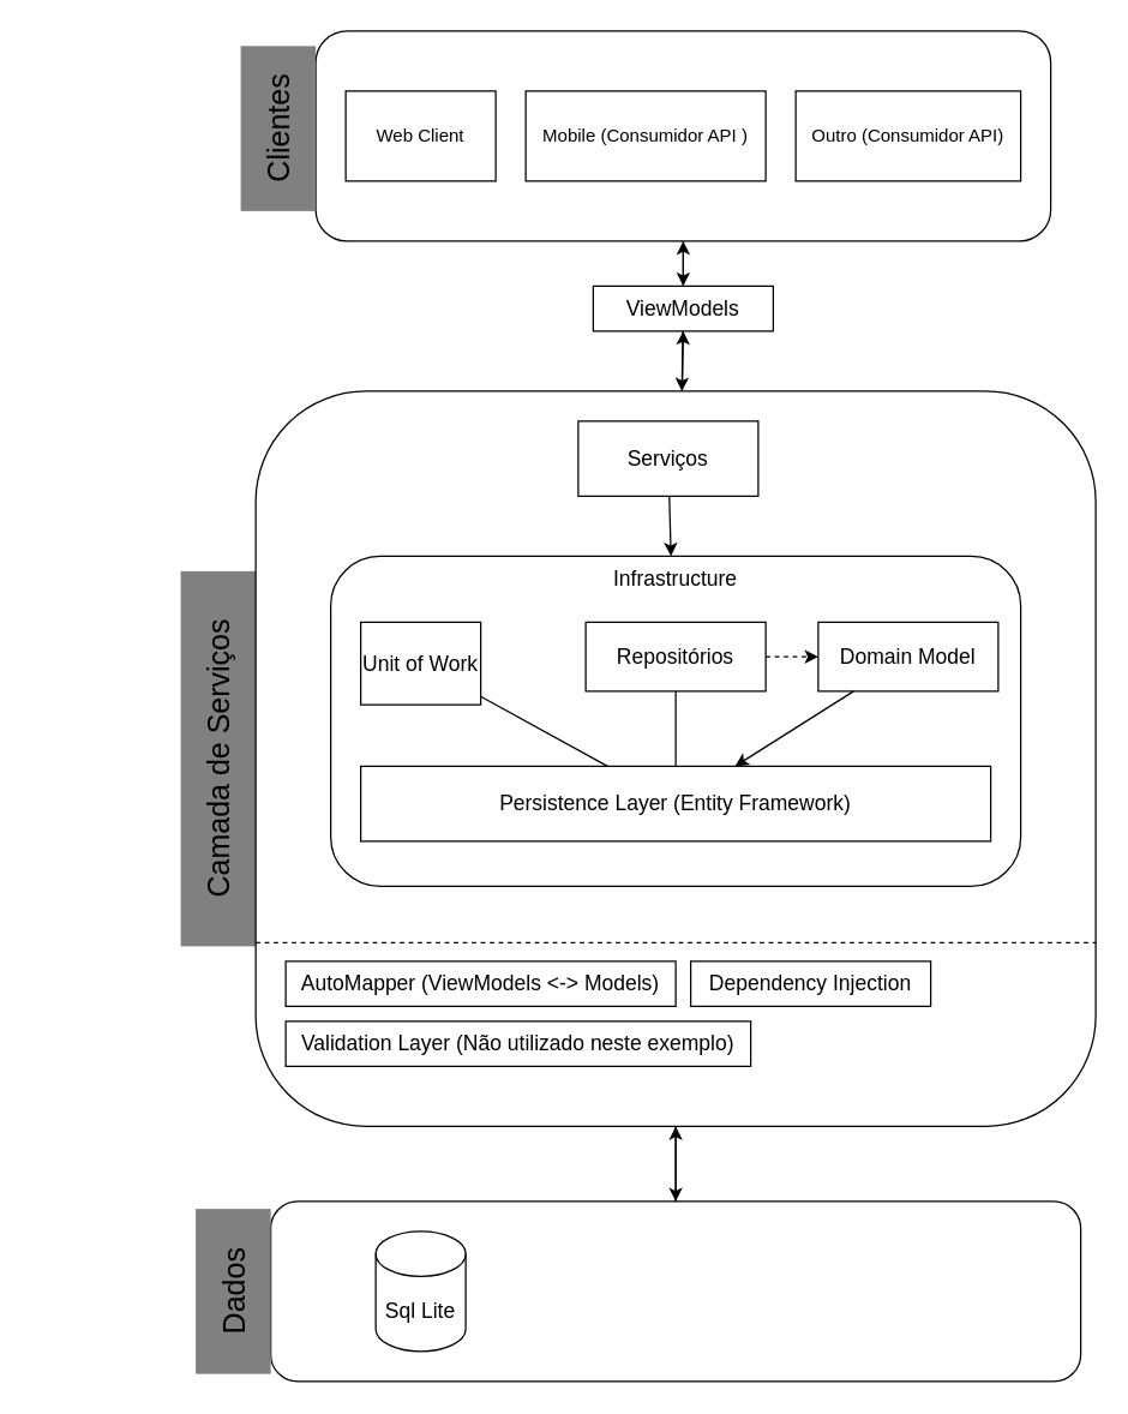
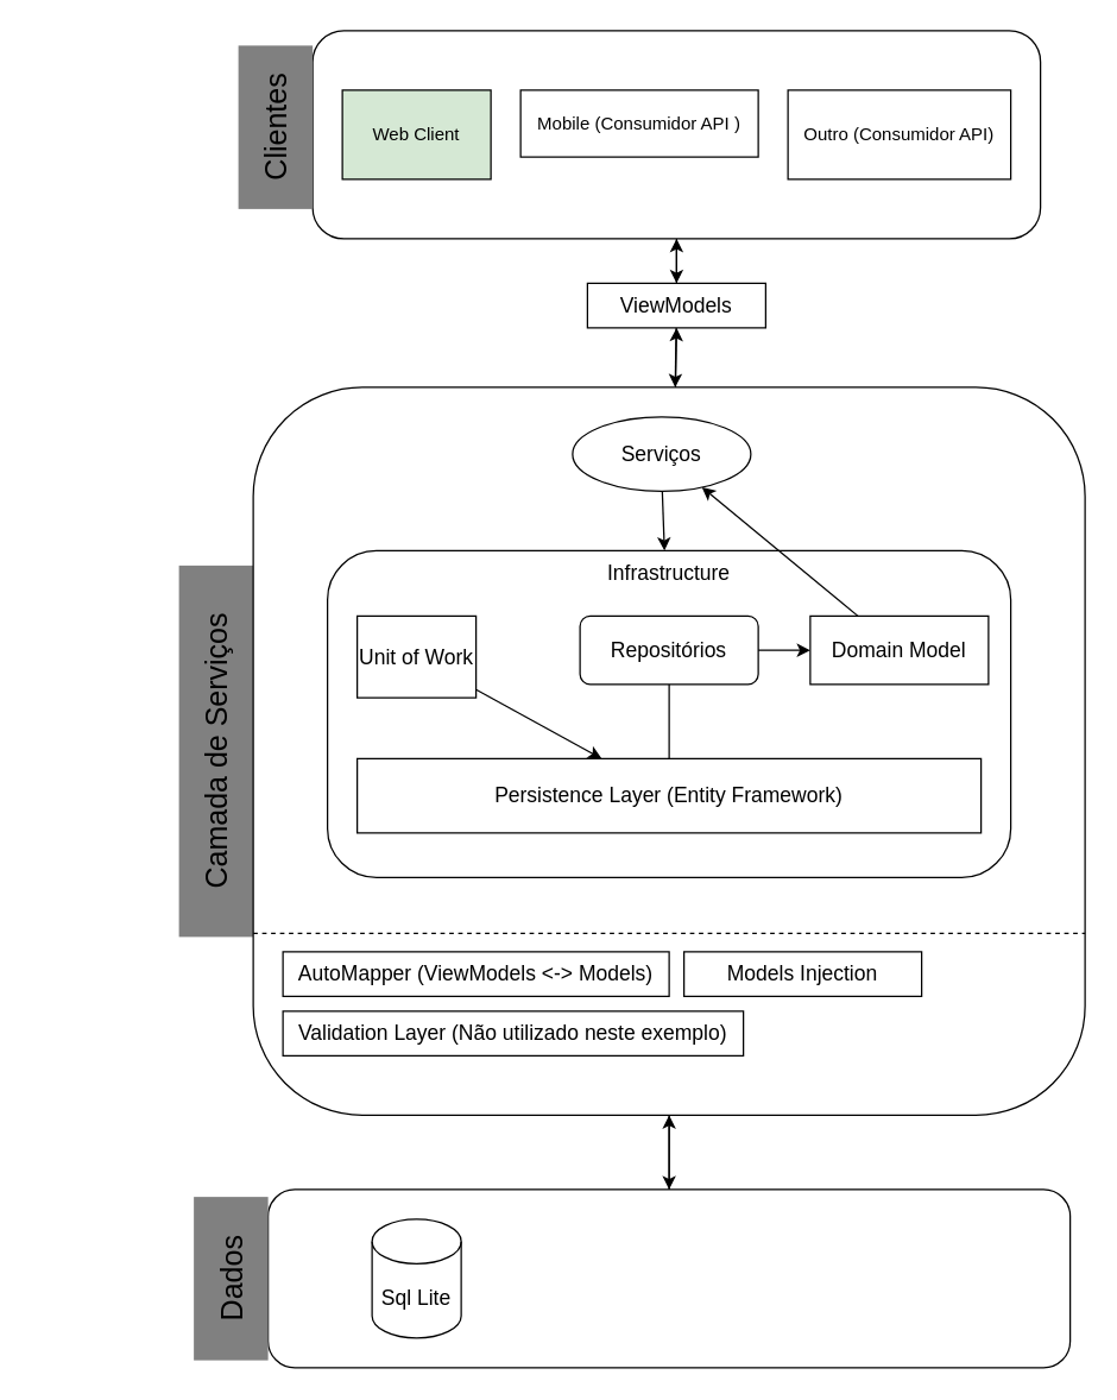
  <mxCell id="0" />
  <mxCell id="1" parent="0" />
  <mxCell id="2" style="edgeStyle=none;html=1;fontSize=14;" edge="1" parent="1" source="3" target="10"><mxGeometry relative="1" as="geometry" /></mxCell>
  <mxCell id="3" value="" style="rounded=1;whiteSpace=wrap;html=1;fillColor=default;" vertex="1" parent="1"><mxGeometry x="210" y="20" width="490" height="140" as="geometry" /></mxCell>
  <mxCell id="4" value="Clientes" style="text;html=1;strokeColor=none;fillColor=#808080;align=center;verticalAlign=middle;whiteSpace=wrap;rounded=0;rotation=-90;fillStyle=solid;strokeWidth=0;fontSize=20;" vertex="1" parent="1"><mxGeometry x="130" y="60" width="110" height="50" as="geometry" /></mxCell>
- <mxCell id="5" value="Web Client" style="rounded=0;whiteSpace=wrap;html=1;" vertex="1" parent="1"><mxGeometry x="230" y="60" width="100" height="60" as="geometry" /></mxCell>
- <mxCell id="6" value="Mobile (Consumidor API )" style="rounded=0;whiteSpace=wrap;html=1;" vertex="1" parent="1"><mxGeometry x="350" y="60" width="160" height="60" as="geometry" /></mxCell>
+ <mxCell id="5" value="Web Client" style="rounded=0;whiteSpace=wrap;html=1;fillColor=#d5e8d4;" vertex="1" parent="1"><mxGeometry x="230" y="60" width="100" height="60" as="geometry" /></mxCell>
+ <mxCell id="6" value="Mobile (Consumidor API )" style="rounded=0;whiteSpace=wrap;html=1;" vertex="1" parent="1"><mxGeometry x="350" y="60" width="160" height="45" as="geometry" /></mxCell>
  <mxCell id="7" value="Outro (Consumidor API)" style="rounded=0;whiteSpace=wrap;html=1;" vertex="1" parent="1"><mxGeometry x="530" y="60" width="150" height="60" as="geometry" /></mxCell>
  <mxCell id="8" style="edgeStyle=none;html=1;fontSize=14;" edge="1" parent="1" source="10" target="14"><mxGeometry relative="1" as="geometry" /></mxCell>
  <mxCell id="9" style="edgeStyle=none;html=1;fontSize=14;" edge="1" parent="1" source="10" target="3"><mxGeometry relative="1" as="geometry" /></mxCell>
  <mxCell id="10" value="ViewModels" style="rounded=0;whiteSpace=wrap;html=1;fillStyle=solid;strokeWidth=1;fontSize=14;fillColor=default;" vertex="1" parent="1"><mxGeometry x="395" y="190" width="120" height="30" as="geometry" /></mxCell>
  <mxCell id="11" style="edgeStyle=none;html=1;entryX=0.5;entryY=1;entryDx=0;entryDy=0;fontSize=14;" edge="1" parent="1" source="14" target="10"><mxGeometry relative="1" as="geometry" /></mxCell>
  <mxCell id="12" value="Camada de Serviços" style="text;html=1;strokeColor=none;fillColor=#808080;align=center;verticalAlign=middle;whiteSpace=wrap;rounded=0;rotation=-90;fillStyle=solid;strokeWidth=0;fontSize=20;" vertex="1" parent="1"><mxGeometry x="20" y="480" width="250" height="50" as="geometry" /></mxCell>
  <mxCell id="13" style="edgeStyle=none;html=1;fontSize=14;" edge="1" parent="1" source="14" target="31"><mxGeometry relative="1" as="geometry" /></mxCell>
  <mxCell id="14" value="&lt;span style=&quot;color: rgba(0, 0, 0, 0); font-family: monospace; font-size: 0px; text-align: start;&quot;&gt;%3CmxGraphModel%3E%3Croot%3E%3CmxCell%20id%3D%220%22%2F%3E%3CmxCell%20id%3D%221%22%20parent%3D%220%22%2F%3E%3CmxCell%20id%3D%222%22%20value%3D%22Clientes%22%20style%3D%22text%3Bhtml%3D1%3BstrokeColor%3Dnone%3BfillColor%3D%23808080%3Balign%3Dcenter%3BverticalAlign%3Dmiddle%3BwhiteSpace%3Dwrap%3Brounded%3D0%3Brotation%3D-90%3BfillStyle%3Dsolid%3BstrokeWidth%3D0%3BfontSize%3D20%3B%22%20vertex%3D%221%22%20parent%3D%221%22%3E%3CmxGeometry%20x%3D%2290%22%20y%3D%22140%22%20width%3D%22110%22%20height%3D%2250%22%20as%3D%22geometry%22%2F%3E%3C%2FmxCell%3E%3C%2Froot%3E%3C%2FmxGraphModel%3E&lt;/span&gt;" style="rounded=1;whiteSpace=wrap;html=1;fillStyle=solid;strokeWidth=1;fontSize=20;fillColor=default;" vertex="1" parent="1"><mxGeometry x="170" y="260" width="560" height="490" as="geometry" /></mxCell>
  <mxCell id="15" value="Infrastructure" style="rounded=1;whiteSpace=wrap;html=1;fillStyle=solid;strokeWidth=1;fontSize=14;fillColor=none;verticalAlign=top;" vertex="1" parent="1"><mxGeometry x="220" y="370" width="460" height="220" as="geometry" /></mxCell>
  <mxCell id="16" style="edgeStyle=none;html=1;fontSize=14;" edge="1" parent="1" source="17" target="15"><mxGeometry relative="1" as="geometry" /></mxCell>
- <mxCell id="17" value="Serviços" style="rounded=0;whiteSpace=wrap;html=1;fillStyle=solid;strokeWidth=1;fontSize=14;fillColor=none;" vertex="1" parent="1"><mxGeometry x="385" y="280" width="120" height="50" as="geometry" /></mxCell>
+ <mxCell id="17" value="Serviços" style="ellipse;whiteSpace=wrap;html=1;fillStyle=solid;strokeWidth=1;fontSize=14;fillColor=none;" vertex="1" parent="1"><mxGeometry x="385" y="280" width="120" height="50" as="geometry" /></mxCell>
  <mxCell id="18" style="edgeStyle=none;html=1;fontSize=14;endArrow=none;" edge="1" parent="1" source="19" target="22"><mxGeometry relative="1" as="geometry" /></mxCell>
- <mxCell id="19" value="Repositórios" style="rounded=0;whiteSpace=wrap;html=1;fillStyle=solid;strokeWidth=1;fontSize=14;fillColor=none;" vertex="1" parent="1"><mxGeometry x="390" y="414" width="120" height="46" as="geometry" /></mxCell>
- <mxCell id="20" style="edgeStyle=none;html=1;fontSize=14;endArrow=none;" edge="1" parent="1" source="21" target="22"><mxGeometry relative="1" as="geometry" /></mxCell>
+ <mxCell id="19" value="Repositórios" style="whiteSpace=wrap;html=1;fillStyle=solid;strokeWidth=1;fontSize=14;fillColor=none;rounded=1;" vertex="1" parent="1"><mxGeometry x="390" y="414" width="120" height="46" as="geometry" /></mxCell>
+ <mxCell id="20" style="edgeStyle=none;html=1;fontSize=14;" edge="1" parent="1" source="21" target="22"><mxGeometry relative="1" as="geometry" /></mxCell>
  <mxCell id="21" value="Unit of Work" style="rounded=0;whiteSpace=wrap;html=1;fillStyle=solid;strokeWidth=1;fontSize=14;fillColor=none;" vertex="1" parent="1"><mxGeometry x="240" y="414" width="80" height="55" as="geometry" /></mxCell>
  <mxCell id="22" value="Persistence Layer (Entity Framework)" style="rounded=0;whiteSpace=wrap;html=1;fillStyle=solid;strokeWidth=1;fontSize=14;fillColor=none;" vertex="1" parent="1"><mxGeometry x="240" y="510" width="420" height="50" as="geometry" /></mxCell>
- <mxCell id="23" style="edgeStyle=none;html=1;fontSize=14;" edge="1" parent="1" source="24" target="22"><mxGeometry relative="1" as="geometry" /></mxCell>
+ <mxCell id="23" style="edgeStyle=none;html=1;fontSize=14;" edge="1" parent="1" source="24" target="17"><mxGeometry relative="1" as="geometry" /></mxCell>
  <mxCell id="24" value="Domain Model" style="rounded=0;whiteSpace=wrap;html=1;fillStyle=solid;strokeWidth=1;fontSize=14;fillColor=none;" vertex="1" parent="1"><mxGeometry x="545" y="414" width="120" height="46" as="geometry" /></mxCell>
- <mxCell id="25" style="edgeStyle=none;html=1;entryX=0;entryY=0.5;entryDx=0;entryDy=0;fontSize=14;dashed=1;" edge="1" parent="1" source="19" target="24"><mxGeometry relative="1" as="geometry" /></mxCell>
+ <mxCell id="25" style="edgeStyle=none;html=1;entryX=0;entryY=0.5;entryDx=0;entryDy=0;fontSize=14;" edge="1" parent="1" source="19" target="24"><mxGeometry relative="1" as="geometry" /></mxCell>
  <mxCell id="26" value="" style="endArrow=none;dashed=1;html=1;fontSize=14;entryX=1;entryY=0.75;entryDx=0;entryDy=0;exitX=0;exitY=0.75;exitDx=0;exitDy=0;" edge="1" parent="1" source="14" target="14"><mxGeometry width="50" height="50" relative="1" as="geometry"><mxPoint x="470" y="580" as="sourcePoint" /><mxPoint x="520" y="530" as="targetPoint" /></mxGeometry></mxCell>
  <mxCell id="27" value="AutoMapper (ViewModels &amp;lt;-&amp;gt; Models)" style="rounded=0;whiteSpace=wrap;html=1;fillStyle=solid;strokeWidth=1;fontSize=14;fillColor=default;" vertex="1" parent="1"><mxGeometry x="190" y="640" width="260" height="30" as="geometry" /></mxCell>
- <mxCell id="28" value="Dependency Injection" style="rounded=0;whiteSpace=wrap;html=1;fillStyle=solid;strokeWidth=1;fontSize=14;fillColor=default;" vertex="1" parent="1"><mxGeometry x="460" y="640" width="160" height="30" as="geometry" /></mxCell>
+ <mxCell id="28" value="Models Injection" style="rounded=0;whiteSpace=wrap;html=1;fillStyle=solid;strokeWidth=1;fontSize=14;fillColor=default;" vertex="1" parent="1"><mxGeometry x="460" y="640" width="160" height="30" as="geometry" /></mxCell>
  <mxCell id="29" value="Validation Layer (Não utilizado neste exemplo)" style="rounded=0;whiteSpace=wrap;html=1;fillStyle=solid;strokeWidth=1;fontSize=14;fillColor=default;" vertex="1" parent="1"><mxGeometry x="190" y="680" width="310" height="30" as="geometry" /></mxCell>
  <mxCell id="30" value="" style="group" vertex="1" connectable="0" parent="1"><mxGeometry x="130" y="800" width="590" height="120" as="geometry" /></mxCell>
  <mxCell id="31" value="" style="rounded=1;whiteSpace=wrap;html=1;fillStyle=solid;strokeWidth=1;fontSize=14;fillColor=default;" vertex="1" parent="30"><mxGeometry x="50" width="540" height="120" as="geometry" /></mxCell>
  <mxCell id="32" value="Dados" style="text;html=1;strokeColor=none;fillColor=#808080;align=center;verticalAlign=middle;whiteSpace=wrap;rounded=0;rotation=-90;fillStyle=solid;strokeWidth=0;fontSize=20;" vertex="1" parent="30"><mxGeometry x="-30" y="35" width="110" height="50" as="geometry" /></mxCell>
  <mxCell id="33" value="Sql Lite" style="shape=cylinder3;whiteSpace=wrap;html=1;boundedLbl=1;backgroundOutline=1;size=15;fillStyle=solid;strokeWidth=1;fontSize=14;fillColor=default;" vertex="1" parent="30"><mxGeometry x="120" y="20" width="60" height="80" as="geometry" /></mxCell>
  <mxCell id="34" style="edgeStyle=none;html=1;entryX=0.5;entryY=1;entryDx=0;entryDy=0;fontSize=14;" edge="1" parent="1" source="31" target="14"><mxGeometry relative="1" as="geometry" /></mxCell>
